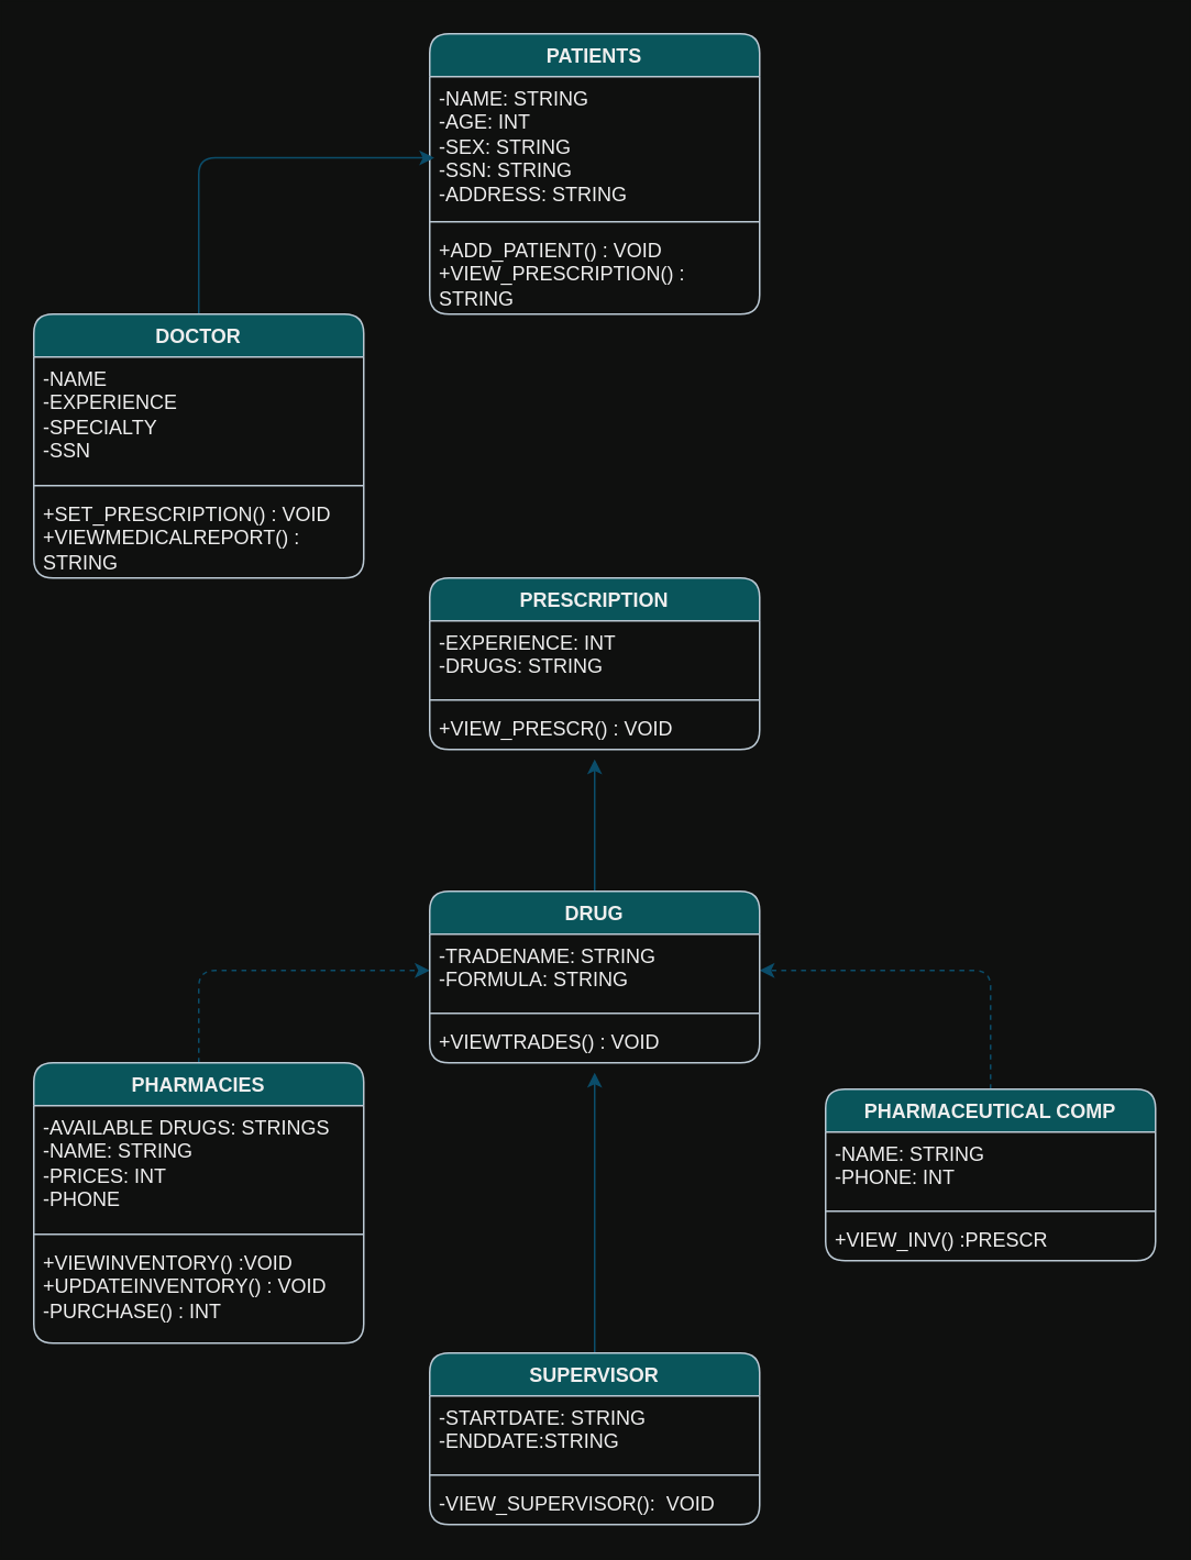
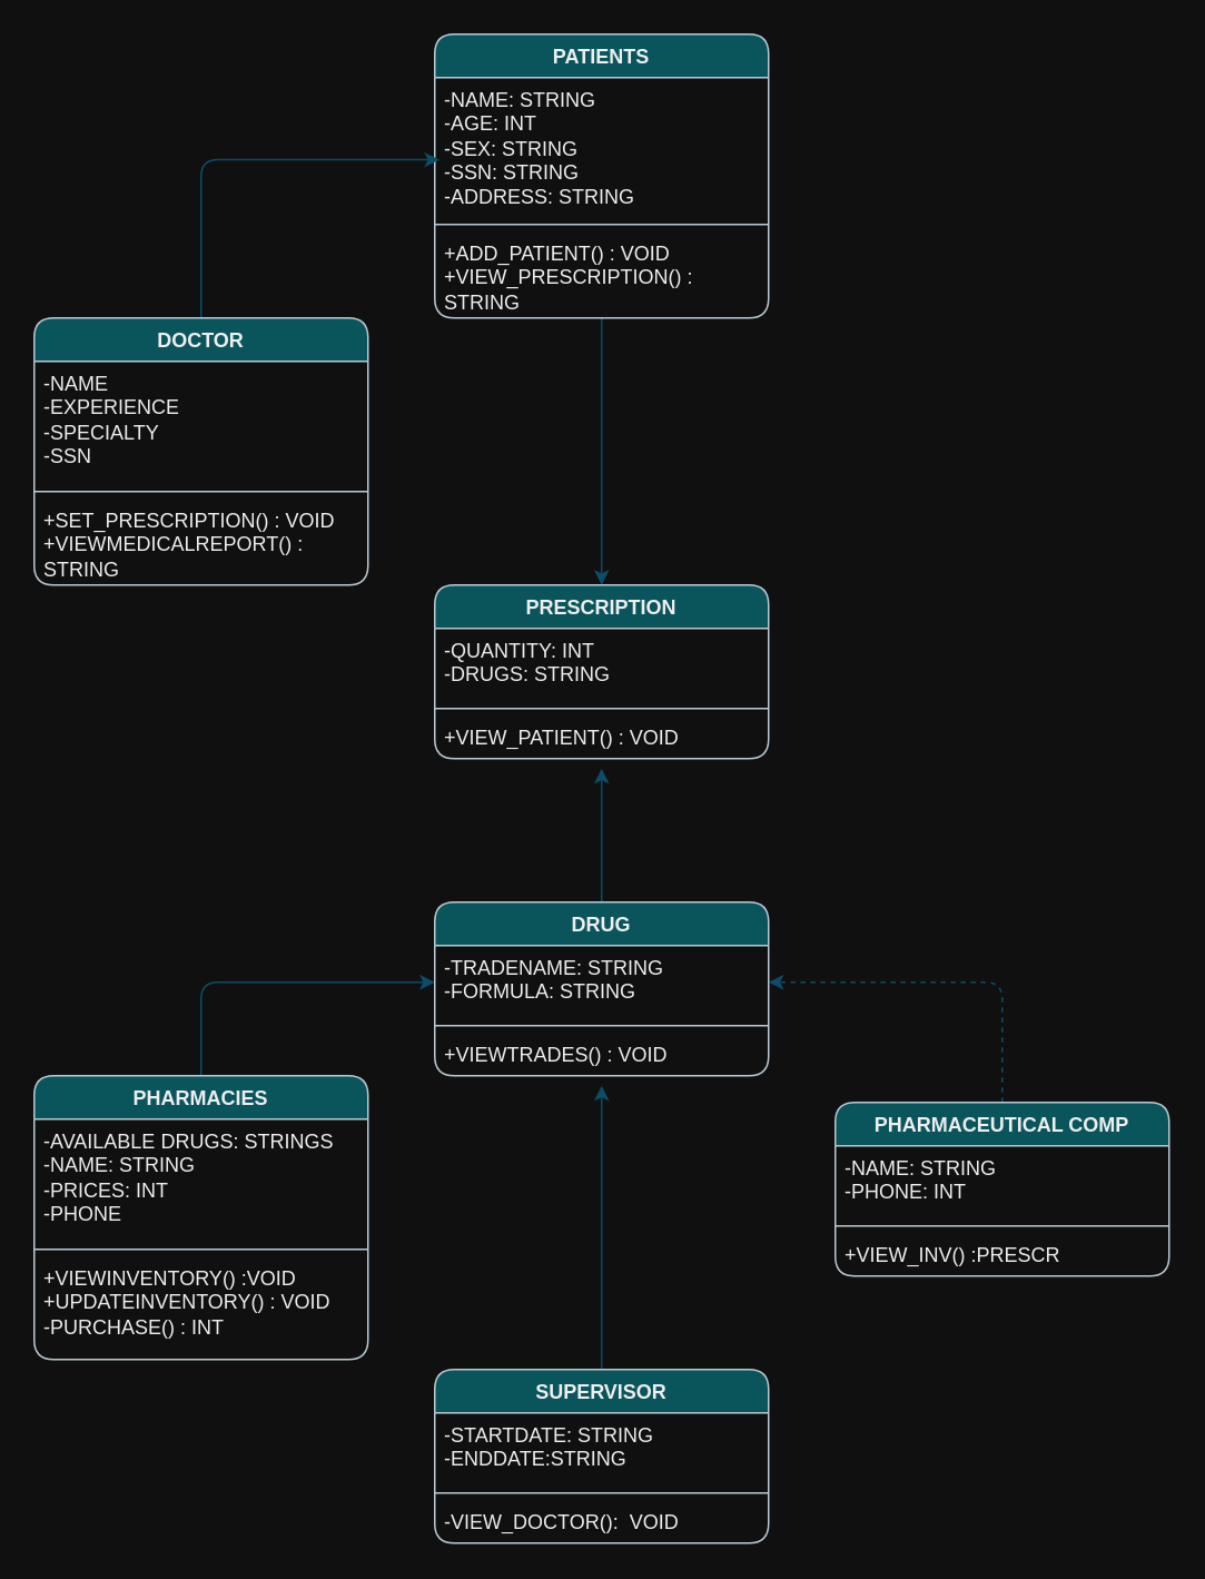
  <mxCell id="0" />
  <mxCell id="1" parent="0" />
+ <mxCell id="2" style="edgeStyle=orthogonalEdgeStyle;rounded=1;orthogonalLoop=1;jettySize=auto;html=1;entryX=0.5;entryY=0;entryDx=0;entryDy=0;labelBackgroundColor=none;fontColor=default;strokeColor=#0B4D6A;" parent="1" source="3" target="22" edge="1"><mxGeometry relative="1" as="geometry" /></mxCell>
  <mxCell id="3" value="PATIENTS" style="swimlane;fontStyle=1;align=center;verticalAlign=top;childLayout=stackLayout;horizontal=1;startSize=26;horizontalStack=0;resizeParent=1;resizeParentMax=0;resizeLast=0;collapsible=1;marginBottom=0;whiteSpace=wrap;html=1;labelBackgroundColor=none;rounded=1;fillColor=#09555B;strokeColor=#BAC8D3;fontColor=#EEEEEE;" parent="1" vertex="1"><mxGeometry x="260" y="20" width="200" height="170" as="geometry" /></mxCell>
  <mxCell id="4" value="-NAME: STRING&lt;br&gt;-AGE: INT&lt;br&gt;-SEX: STRING&lt;br&gt;-SSN: STRING&lt;br&gt;-ADDRESS: STRING" style="text;strokeColor=none;fillColor=none;align=left;verticalAlign=top;spacingLeft=4;spacingRight=4;overflow=hidden;rotatable=0;points=[[0,0.5],[1,0.5]];portConstraint=eastwest;whiteSpace=wrap;html=1;labelBackgroundColor=none;rounded=1;fontColor=#EEEEEE;" parent="3" vertex="1"><mxGeometry y="26" width="200" height="84" as="geometry" /></mxCell>
  <mxCell id="5" value="" style="line;strokeWidth=1;fillColor=none;align=left;verticalAlign=middle;spacingTop=-1;spacingLeft=3;spacingRight=3;rotatable=0;labelPosition=right;points=[];portConstraint=eastwest;labelBackgroundColor=none;rounded=1;strokeColor=#BAC8D3;fontColor=#EEEEEE;" parent="3" vertex="1"><mxGeometry y="110" width="200" height="8" as="geometry" /></mxCell>
  <mxCell id="6" value="+ADD_PATIENT() : VOID&lt;br&gt;+VIEW_PRESCRIPTION() : STRING" style="text;strokeColor=none;fillColor=none;align=left;verticalAlign=top;spacingLeft=4;spacingRight=4;overflow=hidden;rotatable=0;points=[[0,0.5],[1,0.5]];portConstraint=eastwest;whiteSpace=wrap;html=1;labelBackgroundColor=none;rounded=1;fontColor=#EEEEEE;" parent="3" vertex="1"><mxGeometry y="118" width="200" height="52" as="geometry" /></mxCell>
  <mxCell id="7" style="edgeStyle=orthogonalEdgeStyle;rounded=1;orthogonalLoop=1;jettySize=auto;html=1;exitX=0.5;exitY=0;exitDx=0;exitDy=0;labelBackgroundColor=none;fontColor=default;strokeColor=#0B4D6A;dashed=1;" parent="1" source="8" target="33" edge="1"><mxGeometry relative="1" as="geometry" /></mxCell>
  <mxCell id="8" value="PHARMACEUTICAL COMP" style="swimlane;fontStyle=1;align=center;verticalAlign=top;childLayout=stackLayout;horizontal=1;startSize=26;horizontalStack=0;resizeParent=1;resizeParentMax=0;resizeLast=0;collapsible=1;marginBottom=0;whiteSpace=wrap;html=1;labelBackgroundColor=none;rounded=1;fillColor=#09555B;strokeColor=#BAC8D3;fontColor=#EEEEEE;" parent="1" vertex="1"><mxGeometry x="500" y="660" width="200" height="104" as="geometry" /></mxCell>
  <mxCell id="9" value="-NAME: STRING&lt;br&gt;-PHONE: INT" style="text;strokeColor=none;fillColor=none;align=left;verticalAlign=top;spacingLeft=4;spacingRight=4;overflow=hidden;rotatable=0;points=[[0,0.5],[1,0.5]];portConstraint=eastwest;whiteSpace=wrap;html=1;labelBackgroundColor=none;rounded=1;fontColor=#EEEEEE;" parent="8" vertex="1"><mxGeometry y="26" width="200" height="44" as="geometry" /></mxCell>
  <mxCell id="10" value="" style="line;strokeWidth=1;fillColor=none;align=left;verticalAlign=middle;spacingTop=-1;spacingLeft=3;spacingRight=3;rotatable=0;labelPosition=right;points=[];portConstraint=eastwest;labelBackgroundColor=none;rounded=1;strokeColor=#BAC8D3;fontColor=#EEEEEE;" parent="8" vertex="1"><mxGeometry y="70" width="200" height="8" as="geometry" /></mxCell>
  <mxCell id="11" value="+VIEW_INV() :PRESCR" style="text;strokeColor=none;fillColor=none;align=left;verticalAlign=top;spacingLeft=4;spacingRight=4;overflow=hidden;rotatable=0;points=[[0,0.5],[1,0.5]];portConstraint=eastwest;whiteSpace=wrap;html=1;labelBackgroundColor=none;rounded=1;fontColor=#EEEEEE;" parent="8" vertex="1"><mxGeometry y="78" width="200" height="26" as="geometry" /></mxCell>
  <mxCell id="12" style="edgeStyle=orthogonalEdgeStyle;rounded=1;orthogonalLoop=1;jettySize=auto;html=1;exitX=0.5;exitY=0;exitDx=0;exitDy=0;labelBackgroundColor=none;fontColor=default;strokeColor=#0B4D6A;" parent="1" source="13" edge="1"><mxGeometry relative="1" as="geometry"><mxPoint x="360" y="650" as="targetPoint" /></mxGeometry></mxCell>
  <mxCell id="13" value="SUPERVISOR" style="swimlane;fontStyle=1;align=center;verticalAlign=top;childLayout=stackLayout;horizontal=1;startSize=26;horizontalStack=0;resizeParent=1;resizeParentMax=0;resizeLast=0;collapsible=1;marginBottom=0;whiteSpace=wrap;html=1;labelBackgroundColor=none;rounded=1;fillColor=#09555B;strokeColor=#BAC8D3;fontColor=#EEEEEE;" parent="1" vertex="1"><mxGeometry x="260" y="820" width="200" height="104" as="geometry" /></mxCell>
  <mxCell id="14" value="-STARTDATE: STRING&lt;br&gt;-ENDDATE:STRING" style="text;strokeColor=none;fillColor=none;align=left;verticalAlign=top;spacingLeft=4;spacingRight=4;overflow=hidden;rotatable=0;points=[[0,0.5],[1,0.5]];portConstraint=eastwest;whiteSpace=wrap;html=1;labelBackgroundColor=none;rounded=1;fontColor=#EEEEEE;" parent="13" vertex="1"><mxGeometry y="26" width="200" height="44" as="geometry" /></mxCell>
  <mxCell id="15" value="" style="line;strokeWidth=1;fillColor=none;align=left;verticalAlign=middle;spacingTop=-1;spacingLeft=3;spacingRight=3;rotatable=0;labelPosition=right;points=[];portConstraint=eastwest;labelBackgroundColor=none;rounded=1;strokeColor=#BAC8D3;fontColor=#EEEEEE;" parent="13" vertex="1"><mxGeometry y="70" width="200" height="8" as="geometry" /></mxCell>
- <mxCell id="16" value="-VIEW_SUPERVISOR():&amp;nbsp; VOID" style="text;strokeColor=none;fillColor=none;align=left;verticalAlign=top;spacingLeft=4;spacingRight=4;overflow=hidden;rotatable=0;points=[[0,0.5],[1,0.5]];portConstraint=eastwest;whiteSpace=wrap;html=1;labelBackgroundColor=none;rounded=1;fontColor=#EEEEEE;" parent="13" vertex="1"><mxGeometry y="78" width="200" height="26" as="geometry" /></mxCell>
- <mxCell id="17" style="edgeStyle=orthogonalEdgeStyle;rounded=1;orthogonalLoop=1;jettySize=auto;html=1;exitX=0.5;exitY=0;exitDx=0;exitDy=0;labelBackgroundColor=none;fontColor=default;strokeColor=#0B4D6A;dashed=1;" parent="1" source="18" target="33" edge="1"><mxGeometry relative="1" as="geometry" /></mxCell>
+ <mxCell id="16" value="-VIEW_DOCTOR():&amp;nbsp; VOID" style="text;strokeColor=none;fillColor=none;align=left;verticalAlign=top;spacingLeft=4;spacingRight=4;overflow=hidden;rotatable=0;points=[[0,0.5],[1,0.5]];portConstraint=eastwest;whiteSpace=wrap;html=1;labelBackgroundColor=none;rounded=1;fontColor=#EEEEEE;" parent="13" vertex="1"><mxGeometry y="78" width="200" height="26" as="geometry" /></mxCell>
+ <mxCell id="17" style="edgeStyle=orthogonalEdgeStyle;rounded=1;orthogonalLoop=1;jettySize=auto;html=1;exitX=0.5;exitY=0;exitDx=0;exitDy=0;labelBackgroundColor=none;fontColor=default;strokeColor=#0B4D6A;" parent="1" source="18" target="33" edge="1"><mxGeometry relative="1" as="geometry" /></mxCell>
  <mxCell id="18" value="PHARMACIES" style="swimlane;fontStyle=1;align=center;verticalAlign=top;childLayout=stackLayout;horizontal=1;startSize=26;horizontalStack=0;resizeParent=1;resizeParentMax=0;resizeLast=0;collapsible=1;marginBottom=0;whiteSpace=wrap;html=1;labelBackgroundColor=none;rounded=1;fillColor=#09555B;strokeColor=#BAC8D3;fontColor=#EEEEEE;" parent="1" vertex="1"><mxGeometry x="20" y="644" width="200" height="170" as="geometry" /></mxCell>
  <mxCell id="19" value="-AVAILABLE DRUGS: STRINGS&lt;br&gt;-NAME: STRING&lt;br&gt;-PRICES: INT&lt;br&gt;-PHONE" style="text;strokeColor=none;fillColor=none;align=left;verticalAlign=top;spacingLeft=4;spacingRight=4;overflow=hidden;rotatable=0;points=[[0,0.5],[1,0.5]];portConstraint=eastwest;whiteSpace=wrap;html=1;labelBackgroundColor=none;rounded=1;fontColor=#EEEEEE;" parent="18" vertex="1"><mxGeometry y="26" width="200" height="74" as="geometry" /></mxCell>
  <mxCell id="20" value="" style="line;strokeWidth=1;fillColor=none;align=left;verticalAlign=middle;spacingTop=-1;spacingLeft=3;spacingRight=3;rotatable=0;labelPosition=right;points=[];portConstraint=eastwest;labelBackgroundColor=none;rounded=1;strokeColor=#BAC8D3;fontColor=#EEEEEE;" parent="18" vertex="1"><mxGeometry y="100" width="200" height="8" as="geometry" /></mxCell>
  <mxCell id="21" value="+VIEWINVENTORY() :VOID&lt;br&gt;+UPDATEINVENTORY() : VOID&lt;br&gt;-PURCHASE() : INT" style="text;strokeColor=none;fillColor=none;align=left;verticalAlign=top;spacingLeft=4;spacingRight=4;overflow=hidden;rotatable=0;points=[[0,0.5],[1,0.5]];portConstraint=eastwest;whiteSpace=wrap;html=1;labelBackgroundColor=none;rounded=1;fontColor=#EEEEEE;" parent="18" vertex="1"><mxGeometry y="108" width="200" height="62" as="geometry" /></mxCell>
  <mxCell id="22" value="PRESCRIPTION" style="swimlane;fontStyle=1;align=center;verticalAlign=top;childLayout=stackLayout;horizontal=1;startSize=26;horizontalStack=0;resizeParent=1;resizeParentMax=0;resizeLast=0;collapsible=1;marginBottom=0;whiteSpace=wrap;html=1;labelBackgroundColor=none;rounded=1;fillColor=#09555B;strokeColor=#BAC8D3;fontColor=#EEEEEE;" parent="1" vertex="1"><mxGeometry x="260" y="350" width="200" height="104" as="geometry" /></mxCell>
- <mxCell id="23" value="-EXPERIENCE: INT&lt;br&gt;-DRUGS: STRING" style="text;strokeColor=none;fillColor=none;align=left;verticalAlign=top;spacingLeft=4;spacingRight=4;overflow=hidden;rotatable=0;points=[[0,0.5],[1,0.5]];portConstraint=eastwest;whiteSpace=wrap;html=1;labelBackgroundColor=none;rounded=1;fontColor=#EEEEEE;" parent="22" vertex="1"><mxGeometry y="26" width="200" height="44" as="geometry" /></mxCell>
+ <mxCell id="23" value="-QUANTITY: INT&lt;br&gt;-DRUGS: STRING" style="text;strokeColor=none;fillColor=none;align=left;verticalAlign=top;spacingLeft=4;spacingRight=4;overflow=hidden;rotatable=0;points=[[0,0.5],[1,0.5]];portConstraint=eastwest;whiteSpace=wrap;html=1;labelBackgroundColor=none;rounded=1;fontColor=#EEEEEE;" parent="22" vertex="1"><mxGeometry y="26" width="200" height="44" as="geometry" /></mxCell>
  <mxCell id="24" value="" style="line;strokeWidth=1;fillColor=none;align=left;verticalAlign=middle;spacingTop=-1;spacingLeft=3;spacingRight=3;rotatable=0;labelPosition=right;points=[];portConstraint=eastwest;labelBackgroundColor=none;rounded=1;strokeColor=#BAC8D3;fontColor=#EEEEEE;" parent="22" vertex="1"><mxGeometry y="70" width="200" height="8" as="geometry" /></mxCell>
- <mxCell id="25" value="+VIEW_PRESCR() : VOID" style="text;strokeColor=none;fillColor=none;align=left;verticalAlign=top;spacingLeft=4;spacingRight=4;overflow=hidden;rotatable=0;points=[[0,0.5],[1,0.5]];portConstraint=eastwest;whiteSpace=wrap;html=1;labelBackgroundColor=none;rounded=1;fontColor=#EEEEEE;" parent="22" vertex="1"><mxGeometry y="78" width="200" height="26" as="geometry" /></mxCell>
+ <mxCell id="25" value="+VIEW_PATIENT() : VOID" style="text;strokeColor=none;fillColor=none;align=left;verticalAlign=top;spacingLeft=4;spacingRight=4;overflow=hidden;rotatable=0;points=[[0,0.5],[1,0.5]];portConstraint=eastwest;whiteSpace=wrap;html=1;labelBackgroundColor=none;rounded=1;fontColor=#EEEEEE;" parent="22" vertex="1"><mxGeometry y="78" width="200" height="26" as="geometry" /></mxCell>
  <mxCell id="26" style="edgeStyle=orthogonalEdgeStyle;rounded=1;orthogonalLoop=1;jettySize=auto;html=1;exitX=0.5;exitY=0;exitDx=0;exitDy=0;entryX=0.014;entryY=0.586;entryDx=0;entryDy=0;entryPerimeter=0;labelBackgroundColor=none;fontColor=default;strokeColor=#0B4D6A;" parent="1" source="27" target="4" edge="1"><mxGeometry relative="1" as="geometry" /></mxCell>
  <mxCell id="27" value="DOCTOR" style="swimlane;fontStyle=1;align=center;verticalAlign=top;childLayout=stackLayout;horizontal=1;startSize=26;horizontalStack=0;resizeParent=1;resizeParentMax=0;resizeLast=0;collapsible=1;marginBottom=0;whiteSpace=wrap;html=1;labelBackgroundColor=none;rounded=1;fillColor=#09555B;strokeColor=#BAC8D3;fontColor=#EEEEEE;" parent="1" vertex="1"><mxGeometry x="20" y="190" width="200" height="160" as="geometry" /></mxCell>
  <mxCell id="28" value="-NAME&lt;br&gt;-EXPERIENCE&lt;br&gt;-SPECIALTY&lt;br&gt;-SSN" style="text;strokeColor=none;fillColor=none;align=left;verticalAlign=top;spacingLeft=4;spacingRight=4;overflow=hidden;rotatable=0;points=[[0,0.5],[1,0.5]];portConstraint=eastwest;whiteSpace=wrap;html=1;labelBackgroundColor=none;rounded=1;fontColor=#EEEEEE;" parent="27" vertex="1"><mxGeometry y="26" width="200" height="74" as="geometry" /></mxCell>
  <mxCell id="29" value="" style="line;strokeWidth=1;fillColor=none;align=left;verticalAlign=middle;spacingTop=-1;spacingLeft=3;spacingRight=3;rotatable=0;labelPosition=right;points=[];portConstraint=eastwest;labelBackgroundColor=none;rounded=1;strokeColor=#BAC8D3;fontColor=#EEEEEE;" parent="27" vertex="1"><mxGeometry y="100" width="200" height="8" as="geometry" /></mxCell>
  <mxCell id="30" value="+SET_PRESCRIPTION() : VOID&lt;br&gt;+VIEWMEDICALREPORT() : STRING" style="text;strokeColor=none;fillColor=none;align=left;verticalAlign=top;spacingLeft=4;spacingRight=4;overflow=hidden;rotatable=0;points=[[0,0.5],[1,0.5]];portConstraint=eastwest;whiteSpace=wrap;html=1;labelBackgroundColor=none;rounded=1;fontColor=#EEEEEE;" parent="27" vertex="1"><mxGeometry y="108" width="200" height="52" as="geometry" /></mxCell>
  <mxCell id="31" style="edgeStyle=orthogonalEdgeStyle;rounded=1;orthogonalLoop=1;jettySize=auto;html=1;exitX=0.5;exitY=0;exitDx=0;exitDy=0;labelBackgroundColor=none;fontColor=default;strokeColor=#0B4D6A;" parent="1" source="32" edge="1"><mxGeometry relative="1" as="geometry"><mxPoint x="360" y="460" as="targetPoint" /></mxGeometry></mxCell>
  <mxCell id="32" value="DRUG" style="swimlane;fontStyle=1;align=center;verticalAlign=top;childLayout=stackLayout;horizontal=1;startSize=26;horizontalStack=0;resizeParent=1;resizeParentMax=0;resizeLast=0;collapsible=1;marginBottom=0;whiteSpace=wrap;html=1;labelBackgroundColor=none;rounded=1;fillColor=#09555B;strokeColor=#BAC8D3;fontColor=#EEEEEE;" parent="1" vertex="1"><mxGeometry x="260" y="540" width="200" height="104" as="geometry" /></mxCell>
  <mxCell id="33" value="-TRADENAME: STRING&lt;br&gt;-FORMULA: STRING" style="text;strokeColor=none;fillColor=none;align=left;verticalAlign=top;spacingLeft=4;spacingRight=4;overflow=hidden;rotatable=0;points=[[0,0.5],[1,0.5]];portConstraint=eastwest;whiteSpace=wrap;html=1;labelBackgroundColor=none;rounded=1;fontColor=#EEEEEE;" parent="32" vertex="1"><mxGeometry y="26" width="200" height="44" as="geometry" /></mxCell>
  <mxCell id="34" value="" style="line;strokeWidth=1;fillColor=none;align=left;verticalAlign=middle;spacingTop=-1;spacingLeft=3;spacingRight=3;rotatable=0;labelPosition=right;points=[];portConstraint=eastwest;labelBackgroundColor=none;rounded=1;strokeColor=#BAC8D3;fontColor=#EEEEEE;" parent="32" vertex="1"><mxGeometry y="70" width="200" height="8" as="geometry" /></mxCell>
  <mxCell id="35" value="+VIEWTRADES() : VOID" style="text;strokeColor=none;fillColor=none;align=left;verticalAlign=top;spacingLeft=4;spacingRight=4;overflow=hidden;rotatable=0;points=[[0,0.5],[1,0.5]];portConstraint=eastwest;whiteSpace=wrap;html=1;labelBackgroundColor=none;rounded=1;fontColor=#EEEEEE;" parent="32" vertex="1"><mxGeometry y="78" width="200" height="26" as="geometry" /></mxCell>
